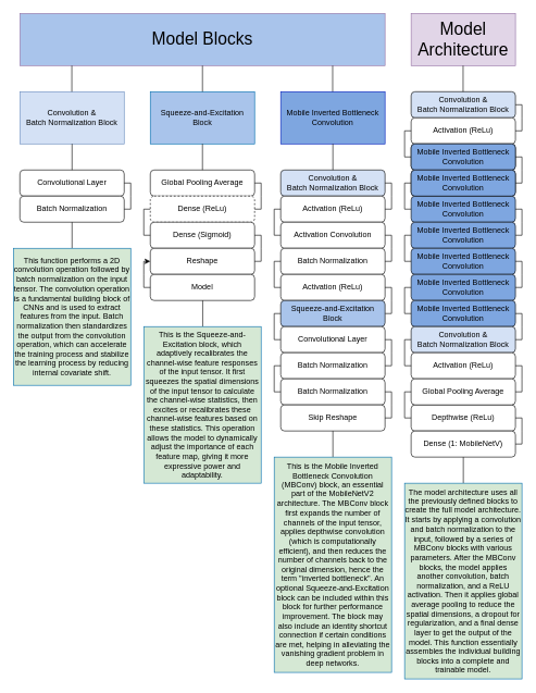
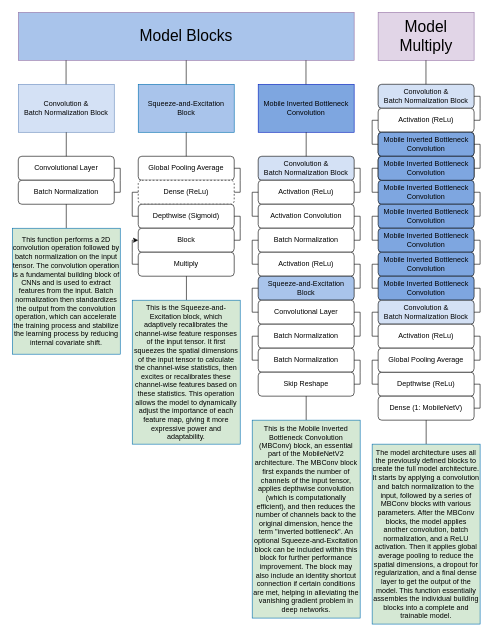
  <mxCell id="0" />
  <mxCell id="1" parent="0" />
  <mxCell id="2" value="Convolution &amp;amp;&lt;br style=&quot;border-color: var(--border-color);&quot;&gt;Batch Normalization Block" style="rounded=0;whiteSpace=wrap;html=1;fillColor=#D4E1F5;strokeColor=#6c8ebf;" parent="1" vertex="1"><mxGeometry x="30" y="140" width="160" height="80" as="geometry" /></mxCell>
  <mxCell id="3" value="&lt;font color=&quot;#000000&quot;&gt;Squeeze-and-Excitation Block&lt;/font&gt;" style="rounded=0;whiteSpace=wrap;html=1;fillColor=#A9C4EB;strokeColor=#006EAF;fontColor=#ffffff;" parent="1" vertex="1"><mxGeometry x="230" y="140" width="160" height="80" as="geometry" /></mxCell>
  <mxCell id="4" value="&lt;font color=&quot;#000000&quot;&gt;Mobile Inverted Bottleneck&lt;br style=&quot;border-color: var(--border-color);&quot;&gt;Convolution&lt;/font&gt;" style="rounded=0;whiteSpace=wrap;html=1;fillColor=#7EA6E0;strokeColor=#001DBC;fontColor=#ffffff;" parent="1" vertex="1"><mxGeometry x="430" y="140" width="160" height="80" as="geometry" /></mxCell>
  <mxCell id="5" value="Convolutional Layer" style="rounded=1;whiteSpace=wrap;html=1;" vertex="1" parent="1"><mxGeometry x="30" y="260" width="160" height="40" as="geometry" /></mxCell>
  <mxCell id="6" value="Batch Normalization" style="rounded=1;whiteSpace=wrap;html=1;" vertex="1" parent="1"><mxGeometry x="30" y="300" width="160" height="40" as="geometry" /></mxCell>
  <mxCell id="7" value="" style="endArrow=none;html=1;rounded=0;entryX=0.5;entryY=1;entryDx=0;entryDy=0;exitX=0.5;exitY=0;exitDx=0;exitDy=0;" edge="1" parent="1" source="5" target="2"><mxGeometry width="50" height="50" relative="1" as="geometry"><mxPoint x="240" y="110" as="sourcePoint" /><mxPoint x="290" y="60" as="targetPoint" /></mxGeometry></mxCell>
  <mxCell id="8" value="Global Pooling Average" style="rounded=1;whiteSpace=wrap;html=1;" vertex="1" parent="1"><mxGeometry x="230" y="260" width="160" height="40" as="geometry" /></mxCell>
  <mxCell id="9" value="Dense (ReLu)" style="rounded=1;whiteSpace=wrap;html=1;dashed=1;" vertex="1" parent="1"><mxGeometry x="230" y="300" width="160" height="40" as="geometry" /></mxCell>
  <mxCell id="10" value="Convolution &amp;amp;&lt;br style=&quot;border-color: var(--border-color);&quot;&gt;Batch Normalization Block" style="rounded=1;whiteSpace=wrap;html=1;fillColor=#D4E1F5;" vertex="1" parent="1"><mxGeometry x="430" y="260" width="160" height="40" as="geometry" /></mxCell>
  <mxCell id="11" value="Activation (ReLu)" style="rounded=1;whiteSpace=wrap;html=1;" vertex="1" parent="1"><mxGeometry x="430" y="300" width="160" height="40" as="geometry" /></mxCell>
  <mxCell id="12" value="" style="endArrow=none;html=1;rounded=0;entryX=0.5;entryY=1;entryDx=0;entryDy=0;exitX=0.5;exitY=0;exitDx=0;exitDy=0;" edge="1" parent="1" source="8" target="3"><mxGeometry width="50" height="50" relative="1" as="geometry"><mxPoint x="120" y="270" as="sourcePoint" /><mxPoint x="120" y="230" as="targetPoint" /></mxGeometry></mxCell>
  <mxCell id="13" value="" style="endArrow=none;html=1;rounded=0;entryX=0.5;entryY=1;entryDx=0;entryDy=0;exitX=0.5;exitY=0;exitDx=0;exitDy=0;" edge="1" parent="1" source="10" target="4"><mxGeometry width="50" height="50" relative="1" as="geometry"><mxPoint x="320" y="270" as="sourcePoint" /><mxPoint x="320" y="230" as="targetPoint" /></mxGeometry></mxCell>
- <mxCell id="14" value="Dense (Sigmoid)" style="rounded=1;whiteSpace=wrap;html=1;" vertex="1" parent="1"><mxGeometry x="230" y="340" width="160" height="40" as="geometry" /></mxCell>
- <mxCell id="15" value="Reshape" style="rounded=1;whiteSpace=wrap;html=1;" vertex="1" parent="1"><mxGeometry x="230" y="380" width="160" height="40" as="geometry" /></mxCell>
- <mxCell id="16" value="Model" style="rounded=1;whiteSpace=wrap;html=1;" vertex="1" parent="1"><mxGeometry x="230" y="420" width="160" height="40" as="geometry" /></mxCell>
+ <mxCell id="14" value="Depthwise (Sigmoid)" style="rounded=1;whiteSpace=wrap;html=1;" vertex="1" parent="1"><mxGeometry x="230" y="340" width="160" height="40" as="geometry" /></mxCell>
+ <mxCell id="15" value="Block" style="rounded=1;whiteSpace=wrap;html=1;" vertex="1" parent="1"><mxGeometry x="230" y="380" width="160" height="40" as="geometry" /></mxCell>
+ <mxCell id="16" value="Multiply" style="rounded=1;whiteSpace=wrap;html=1;" vertex="1" parent="1"><mxGeometry x="230" y="420" width="160" height="40" as="geometry" /></mxCell>
  <mxCell id="17" value="" style="endArrow=none;html=1;rounded=0;exitX=1;exitY=0.5;exitDx=0;exitDy=0;entryX=1;entryY=0.5;entryDx=0;entryDy=0;" edge="1" parent="1" source="8" target="9"><mxGeometry width="50" height="50" relative="1" as="geometry"><mxPoint x="400" y="290" as="sourcePoint" /><mxPoint x="450" y="240" as="targetPoint" /><Array as="points"><mxPoint x="400" y="280" /><mxPoint x="400" y="300" /><mxPoint x="400" y="320" /></Array></mxGeometry></mxCell>
  <mxCell id="18" value="" style="endArrow=none;html=1;rounded=0;exitX=0;exitY=0.5;exitDx=0;exitDy=0;" edge="1" parent="1" source="9"><mxGeometry width="50" height="50" relative="1" as="geometry"><mxPoint x="400" y="290" as="sourcePoint" /><mxPoint x="230" y="360" as="targetPoint" /><Array as="points"><mxPoint x="220" y="320" /><mxPoint x="220" y="360" /></Array></mxGeometry></mxCell>
  <mxCell id="19" value="" style="endArrow=classic;html=1;rounded=0;entryX=0;entryY=0.5;entryDx=0;entryDy=0;exitX=0;exitY=0.5;exitDx=0;exitDy=0;" edge="1" parent="1" source="16" target="15"><mxGeometry width="50" height="50" relative="1" as="geometry"><mxPoint x="150" y="450" as="sourcePoint" /><mxPoint x="200" y="400" as="targetPoint" /><Array as="points"><mxPoint x="220" y="440" /><mxPoint x="220" y="420" /><mxPoint x="220" y="400" /></Array></mxGeometry></mxCell>
  <mxCell id="20" value="" style="endArrow=none;html=1;rounded=0;exitX=1;exitY=0.5;exitDx=0;exitDy=0;entryX=1;entryY=0.5;entryDx=0;entryDy=0;" edge="1" parent="1"><mxGeometry width="50" height="50" relative="1" as="geometry"><mxPoint x="390" y="360" as="sourcePoint" /><mxPoint x="390" y="400" as="targetPoint" /><Array as="points"><mxPoint x="400" y="360" /><mxPoint x="400" y="380" /><mxPoint x="400" y="400" /></Array></mxGeometry></mxCell>
  <mxCell id="21" value="" style="endArrow=none;html=1;rounded=0;entryX=1;entryY=0.5;entryDx=0;entryDy=0;" edge="1" parent="1"><mxGeometry width="50" height="50" relative="1" as="geometry"><mxPoint x="190" y="280" as="sourcePoint" /><mxPoint x="190" y="320" as="targetPoint" /><Array as="points"><mxPoint x="200" y="280" /><mxPoint x="200" y="300" /><mxPoint x="200" y="320" /></Array></mxGeometry></mxCell>
  <mxCell id="22" value="Activation Convolution" style="rounded=1;whiteSpace=wrap;html=1;" vertex="1" parent="1"><mxGeometry x="430" y="340" width="160" height="40" as="geometry" /></mxCell>
  <mxCell id="23" value="Batch Normalization" style="rounded=1;whiteSpace=wrap;html=1;" vertex="1" parent="1"><mxGeometry x="430" y="380" width="160" height="40" as="geometry" /></mxCell>
  <mxCell id="24" value="Activation (ReLu)" style="rounded=1;whiteSpace=wrap;html=1;" vertex="1" parent="1"><mxGeometry x="430" y="420" width="160" height="40" as="geometry" /></mxCell>
  <mxCell id="25" value="" style="endArrow=none;html=1;rounded=0;exitX=1;exitY=0.5;exitDx=0;exitDy=0;entryX=1;entryY=0.5;entryDx=0;entryDy=0;" edge="1" parent="1"><mxGeometry width="50" height="50" relative="1" as="geometry"><mxPoint x="590" y="280" as="sourcePoint" /><mxPoint x="590" y="320" as="targetPoint" /><Array as="points"><mxPoint x="600" y="280" /><mxPoint x="600" y="300" /><mxPoint x="600" y="320" /></Array></mxGeometry></mxCell>
  <mxCell id="26" value="" style="endArrow=none;html=1;rounded=0;exitX=1;exitY=0.5;exitDx=0;exitDy=0;entryX=1;entryY=0.5;entryDx=0;entryDy=0;" edge="1" parent="1"><mxGeometry width="50" height="50" relative="1" as="geometry"><mxPoint x="590" y="360" as="sourcePoint" /><mxPoint x="590" y="400" as="targetPoint" /><Array as="points"><mxPoint x="600" y="360" /><mxPoint x="600" y="380" /><mxPoint x="600" y="400" /></Array></mxGeometry></mxCell>
  <mxCell id="27" value="" style="endArrow=none;html=1;rounded=0;exitX=1;exitY=0.5;exitDx=0;exitDy=0;entryX=1;entryY=0.5;entryDx=0;entryDy=0;" edge="1" parent="1"><mxGeometry width="50" height="50" relative="1" as="geometry"><mxPoint x="590" y="440" as="sourcePoint" /><mxPoint x="590" y="480" as="targetPoint" /><Array as="points"><mxPoint x="600" y="440" /><mxPoint x="600" y="460" /><mxPoint x="600" y="480" /></Array></mxGeometry></mxCell>
  <mxCell id="28" value="" style="endArrow=none;html=1;rounded=0;exitX=0;exitY=0.5;exitDx=0;exitDy=0;" edge="1" parent="1"><mxGeometry width="50" height="50" relative="1" as="geometry"><mxPoint x="430" y="320" as="sourcePoint" /><mxPoint x="430" y="360" as="targetPoint" /><Array as="points"><mxPoint x="420" y="320" /><mxPoint x="420" y="360" /></Array></mxGeometry></mxCell>
  <mxCell id="29" value="" style="endArrow=none;html=1;rounded=0;exitX=0;exitY=0.5;exitDx=0;exitDy=0;" edge="1" parent="1"><mxGeometry width="50" height="50" relative="1" as="geometry"><mxPoint x="430" y="400" as="sourcePoint" /><mxPoint x="430" y="440" as="targetPoint" /><Array as="points"><mxPoint x="420" y="400" /><mxPoint x="420" y="440" /></Array></mxGeometry></mxCell>
  <mxCell id="30" value="Squeeze-and-Excitation Block" style="rounded=1;whiteSpace=wrap;html=1;fillColor=#A9C4EB;" vertex="1" parent="1"><mxGeometry x="430" y="460" width="160" height="40" as="geometry" /></mxCell>
  <mxCell id="31" value="Convolutional Layer" style="rounded=1;whiteSpace=wrap;html=1;" vertex="1" parent="1"><mxGeometry x="430" y="500" width="160" height="40" as="geometry" /></mxCell>
  <mxCell id="32" value="Batch Normalization" style="rounded=1;whiteSpace=wrap;html=1;" vertex="1" parent="1"><mxGeometry x="430" y="540" width="160" height="40" as="geometry" /></mxCell>
  <mxCell id="33" value="Batch Normalization" style="rounded=1;whiteSpace=wrap;html=1;" vertex="1" parent="1"><mxGeometry x="430" y="580" width="160" height="40" as="geometry" /></mxCell>
  <mxCell id="34" value="Skip Reshape" style="rounded=1;whiteSpace=wrap;html=1;" vertex="1" parent="1"><mxGeometry x="430" y="620" width="160" height="40" as="geometry" /></mxCell>
  <mxCell id="35" value="" style="endArrow=none;html=1;rounded=0;exitX=1;exitY=0.5;exitDx=0;exitDy=0;entryX=1;entryY=0.5;entryDx=0;entryDy=0;" edge="1" parent="1"><mxGeometry width="50" height="50" relative="1" as="geometry"><mxPoint x="590" y="520" as="sourcePoint" /><mxPoint x="590" y="560" as="targetPoint" /><Array as="points"><mxPoint x="600" y="520" /><mxPoint x="600" y="540" /><mxPoint x="600" y="560" /></Array></mxGeometry></mxCell>
  <mxCell id="36" value="" style="endArrow=none;html=1;rounded=0;exitX=1;exitY=0.5;exitDx=0;exitDy=0;entryX=1;entryY=0.5;entryDx=0;entryDy=0;" edge="1" parent="1"><mxGeometry width="50" height="50" relative="1" as="geometry"><mxPoint x="590" y="600" as="sourcePoint" /><mxPoint x="590" y="640" as="targetPoint" /><Array as="points"><mxPoint x="600" y="600" /><mxPoint x="600" y="620" /><mxPoint x="600" y="640" /></Array></mxGeometry></mxCell>
  <mxCell id="37" value="" style="endArrow=none;html=1;rounded=0;exitX=0;exitY=0.5;exitDx=0;exitDy=0;" edge="1" parent="1"><mxGeometry width="50" height="50" relative="1" as="geometry"><mxPoint x="430" y="480" as="sourcePoint" /><mxPoint x="430" y="520" as="targetPoint" /><Array as="points"><mxPoint x="420" y="480" /><mxPoint x="420" y="520" /></Array></mxGeometry></mxCell>
  <mxCell id="38" value="" style="endArrow=none;html=1;rounded=0;exitX=0;exitY=0.5;exitDx=0;exitDy=0;" edge="1" parent="1"><mxGeometry width="50" height="50" relative="1" as="geometry"><mxPoint x="430" y="560" as="sourcePoint" /><mxPoint x="430" y="600" as="targetPoint" /><Array as="points"><mxPoint x="420" y="560" /><mxPoint x="420" y="600" /></Array></mxGeometry></mxCell>
  <mxCell id="39" value="Convolution &amp;amp;&lt;br style=&quot;border-color: var(--border-color);&quot;&gt;Batch Normalization Block" style="rounded=1;whiteSpace=wrap;html=1;fillColor=#D4E1F5;" vertex="1" parent="1"><mxGeometry x="630" y="140" width="160" height="40" as="geometry" /></mxCell>
  <mxCell id="40" value="Activation (ReLu)" style="rounded=1;whiteSpace=wrap;html=1;" vertex="1" parent="1"><mxGeometry x="630" y="180" width="160" height="40" as="geometry" /></mxCell>
  <mxCell id="41" value="Mobile Inverted Bottleneck&lt;br style=&quot;border-color: var(--border-color);&quot;&gt;Convolution" style="rounded=1;whiteSpace=wrap;html=1;" vertex="1" parent="1"><mxGeometry x="630" y="220" width="160" height="40" as="geometry" /></mxCell>
  <mxCell id="42" value="Mobile Inverted Bottleneck&lt;br style=&quot;border-color: var(--border-color);&quot;&gt;Convolution" style="rounded=1;whiteSpace=wrap;html=1;" vertex="1" parent="1"><mxGeometry x="630" y="260" width="160" height="40" as="geometry" /></mxCell>
  <mxCell id="43" value="Mobile Inverted Bottleneck&lt;br style=&quot;border-color: var(--border-color);&quot;&gt;Convolution" style="rounded=1;whiteSpace=wrap;html=1;fillColor=#7EA6E0;" vertex="1" parent="1"><mxGeometry x="630" y="300" width="160" height="40" as="geometry" /></mxCell>
  <mxCell id="44" value="" style="endArrow=none;html=1;rounded=0;exitX=1;exitY=0.5;exitDx=0;exitDy=0;entryX=1;entryY=0.5;entryDx=0;entryDy=0;" edge="1" parent="1"><mxGeometry width="50" height="50" relative="1" as="geometry"><mxPoint x="790" y="160" as="sourcePoint" /><mxPoint x="790" y="200" as="targetPoint" /><Array as="points"><mxPoint x="800" y="160" /><mxPoint x="800" y="180" /><mxPoint x="800" y="200" /></Array></mxGeometry></mxCell>
  <mxCell id="45" value="" style="endArrow=none;html=1;rounded=0;exitX=1;exitY=0.5;exitDx=0;exitDy=0;entryX=1;entryY=0.5;entryDx=0;entryDy=0;" edge="1" parent="1"><mxGeometry width="50" height="50" relative="1" as="geometry"><mxPoint x="790" y="240" as="sourcePoint" /><mxPoint x="790" y="280" as="targetPoint" /><Array as="points"><mxPoint x="800" y="240" /><mxPoint x="800" y="260" /><mxPoint x="800" y="280" /></Array></mxGeometry></mxCell>
  <mxCell id="46" value="" style="endArrow=none;html=1;rounded=0;exitX=1;exitY=0.5;exitDx=0;exitDy=0;entryX=1;entryY=0.5;entryDx=0;entryDy=0;" edge="1" parent="1"><mxGeometry width="50" height="50" relative="1" as="geometry"><mxPoint x="790" y="320" as="sourcePoint" /><mxPoint x="790" y="360" as="targetPoint" /><Array as="points"><mxPoint x="800" y="320" /><mxPoint x="800" y="340" /><mxPoint x="800" y="360" /></Array></mxGeometry></mxCell>
  <mxCell id="47" value="" style="endArrow=none;html=1;rounded=0;exitX=0;exitY=0.5;exitDx=0;exitDy=0;" edge="1" parent="1"><mxGeometry width="50" height="50" relative="1" as="geometry"><mxPoint x="630" y="200" as="sourcePoint" /><mxPoint x="630" y="240" as="targetPoint" /><Array as="points"><mxPoint x="620" y="200" /><mxPoint x="620" y="240" /></Array></mxGeometry></mxCell>
  <mxCell id="48" value="" style="endArrow=none;html=1;rounded=0;exitX=0;exitY=0.5;exitDx=0;exitDy=0;" edge="1" parent="1"><mxGeometry width="50" height="50" relative="1" as="geometry"><mxPoint x="630" y="280" as="sourcePoint" /><mxPoint x="630" y="320" as="targetPoint" /><Array as="points"><mxPoint x="620" y="280" /><mxPoint x="620" y="320" /></Array></mxGeometry></mxCell>
  <mxCell id="49" value="Mobile Inverted Bottleneck&lt;br style=&quot;border-color: var(--border-color);&quot;&gt;Convolution" style="rounded=1;whiteSpace=wrap;html=1;fillColor=#7EA6E0;" vertex="1" parent="1"><mxGeometry x="630" y="340" width="160" height="40" as="geometry" /></mxCell>
  <mxCell id="50" value="Mobile Inverted Bottleneck&lt;br style=&quot;border-color: var(--border-color);&quot;&gt;Convolution" style="rounded=1;whiteSpace=wrap;html=1;fillColor=#7EA6E0;" vertex="1" parent="1"><mxGeometry x="630" y="380" width="160" height="40" as="geometry" /></mxCell>
  <mxCell id="51" value="Mobile Inverted Bottleneck&lt;br style=&quot;border-color: var(--border-color);&quot;&gt;Convolution" style="rounded=1;whiteSpace=wrap;html=1;fillColor=#7EA6E0;" vertex="1" parent="1"><mxGeometry x="630" y="420" width="160" height="40" as="geometry" /></mxCell>
  <mxCell id="52" value="Mobile Inverted Bottleneck&lt;br style=&quot;border-color: var(--border-color);&quot;&gt;Convolution" style="rounded=1;whiteSpace=wrap;html=1;fillColor=#7EA6E0;" vertex="1" parent="1"><mxGeometry x="630" y="460" width="160" height="40" as="geometry" /></mxCell>
  <mxCell id="53" value="Convolution &amp;amp;&lt;br style=&quot;border-color: var(--border-color);&quot;&gt;Batch Normalization Block" style="rounded=1;whiteSpace=wrap;html=1;fillColor=#D4E1F5;" vertex="1" parent="1"><mxGeometry x="630" y="500" width="160" height="40" as="geometry" /></mxCell>
  <mxCell id="54" value="" style="endArrow=none;html=1;rounded=0;exitX=1;exitY=0.5;exitDx=0;exitDy=0;entryX=1;entryY=0.5;entryDx=0;entryDy=0;" edge="1" parent="1"><mxGeometry width="50" height="50" relative="1" as="geometry"><mxPoint x="790" y="400" as="sourcePoint" /><mxPoint x="790" y="440" as="targetPoint" /><Array as="points"><mxPoint x="800" y="400" /><mxPoint x="800" y="420" /><mxPoint x="800" y="440" /></Array></mxGeometry></mxCell>
  <mxCell id="55" value="" style="endArrow=none;html=1;rounded=0;exitX=1;exitY=0.5;exitDx=0;exitDy=0;entryX=1;entryY=0.5;entryDx=0;entryDy=0;" edge="1" parent="1"><mxGeometry width="50" height="50" relative="1" as="geometry"><mxPoint x="790" y="480" as="sourcePoint" /><mxPoint x="790" y="520" as="targetPoint" /><Array as="points"><mxPoint x="800" y="480" /><mxPoint x="800" y="500" /><mxPoint x="800" y="520" /></Array></mxGeometry></mxCell>
  <mxCell id="56" value="" style="endArrow=none;html=1;rounded=0;exitX=0;exitY=0.5;exitDx=0;exitDy=0;" edge="1" parent="1"><mxGeometry width="50" height="50" relative="1" as="geometry"><mxPoint x="630" y="360" as="sourcePoint" /><mxPoint x="630" y="400" as="targetPoint" /><Array as="points"><mxPoint x="620" y="360" /><mxPoint x="620" y="400" /></Array></mxGeometry></mxCell>
  <mxCell id="57" value="" style="endArrow=none;html=1;rounded=0;exitX=0;exitY=0.5;exitDx=0;exitDy=0;" edge="1" parent="1"><mxGeometry width="50" height="50" relative="1" as="geometry"><mxPoint x="630" y="440" as="sourcePoint" /><mxPoint x="630" y="480" as="targetPoint" /><Array as="points"><mxPoint x="620" y="440" /><mxPoint x="620" y="480" /></Array></mxGeometry></mxCell>
  <mxCell id="58" value="&lt;font style=&quot;font-size: 26px;&quot;&gt;Model Blocks&lt;/font&gt;" style="rounded=0;whiteSpace=wrap;html=1;fillColor=#a9c4eb;strokeColor=#9673a6;" vertex="1" parent="1"><mxGeometry x="30" y="20" width="560" height="80" as="geometry" /></mxCell>
- <mxCell id="59" value="&lt;font style=&quot;font-size: 26px;&quot;&gt;Model Architecture&lt;/font&gt;" style="rounded=0;whiteSpace=wrap;html=1;fillColor=#e1d5e7;strokeColor=#9673a6;" vertex="1" parent="1"><mxGeometry x="630" y="20" width="160" height="80" as="geometry" /></mxCell>
+ <mxCell id="59" value="&lt;font style=&quot;font-size: 26px;&quot;&gt;Model Multiply&lt;/font&gt;" style="rounded=0;whiteSpace=wrap;html=1;fillColor=#e1d5e7;strokeColor=#9673a6;" vertex="1" parent="1"><mxGeometry x="630" y="20" width="160" height="80" as="geometry" /></mxCell>
  <mxCell id="60" value="" style="endArrow=none;html=1;rounded=0;entryX=0.5;entryY=1;entryDx=0;entryDy=0;exitX=0.5;exitY=0;exitDx=0;exitDy=0;" edge="1" parent="1" source="3" target="58"><mxGeometry width="50" height="50" relative="1" as="geometry"><mxPoint x="290" y="-30" as="sourcePoint" /><mxPoint x="340" y="-80" as="targetPoint" /></mxGeometry></mxCell>
  <mxCell id="61" value="" style="endArrow=none;html=1;rounded=0;entryX=0.5;entryY=1;entryDx=0;entryDy=0;exitX=0.5;exitY=0;exitDx=0;exitDy=0;" edge="1" parent="1"><mxGeometry width="50" height="50" relative="1" as="geometry"><mxPoint x="109.66" y="140" as="sourcePoint" /><mxPoint x="109.66" y="100" as="targetPoint" /></mxGeometry></mxCell>
  <mxCell id="62" value="" style="endArrow=none;html=1;rounded=0;entryX=0.5;entryY=1;entryDx=0;entryDy=0;exitX=0.5;exitY=0;exitDx=0;exitDy=0;" edge="1" parent="1"><mxGeometry width="50" height="50" relative="1" as="geometry"><mxPoint x="509.66" y="140" as="sourcePoint" /><mxPoint x="509.66" y="100" as="targetPoint" /></mxGeometry></mxCell>
  <mxCell id="63" value="Activation (ReLu)" style="rounded=1;whiteSpace=wrap;html=1;" vertex="1" parent="1"><mxGeometry x="630" y="540" width="160" height="40" as="geometry" /></mxCell>
  <mxCell id="64" value="Depthwise (ReLu)" style="rounded=1;whiteSpace=wrap;html=1;" vertex="1" parent="1"><mxGeometry x="630" y="620" width="160" height="40" as="geometry" /></mxCell>
  <mxCell id="65" value="Global Pooling Average" style="rounded=1;whiteSpace=wrap;html=1;" vertex="1" parent="1"><mxGeometry x="630" y="580" width="160" height="40" as="geometry" /></mxCell>
  <mxCell id="66" value="Dense (1: MobileNetV)" style="rounded=1;whiteSpace=wrap;html=1;" vertex="1" parent="1"><mxGeometry x="630" y="660" width="160" height="40" as="geometry" /></mxCell>
  <mxCell id="67" value="" style="endArrow=none;html=1;rounded=0;exitX=0;exitY=0.5;exitDx=0;exitDy=0;" edge="1" parent="1"><mxGeometry width="50" height="50" relative="1" as="geometry"><mxPoint x="630" y="520" as="sourcePoint" /><mxPoint x="630" y="560" as="targetPoint" /><Array as="points"><mxPoint x="620" y="520" /><mxPoint x="620" y="560" /></Array></mxGeometry></mxCell>
  <mxCell id="68" value="" style="endArrow=none;html=1;rounded=0;exitX=0;exitY=0.5;exitDx=0;exitDy=0;" edge="1" parent="1"><mxGeometry width="50" height="50" relative="1" as="geometry"><mxPoint x="630" y="600" as="sourcePoint" /><mxPoint x="630" y="640" as="targetPoint" /><Array as="points"><mxPoint x="620" y="600" /><mxPoint x="620" y="640" /></Array></mxGeometry></mxCell>
  <mxCell id="69" value="" style="endArrow=none;html=1;rounded=0;exitX=1;exitY=0.5;exitDx=0;exitDy=0;entryX=1;entryY=0.5;entryDx=0;entryDy=0;" edge="1" parent="1"><mxGeometry width="50" height="50" relative="1" as="geometry"><mxPoint x="790" y="560" as="sourcePoint" /><mxPoint x="790" y="600" as="targetPoint" /><Array as="points"><mxPoint x="800" y="560" /><mxPoint x="800" y="580" /><mxPoint x="800" y="600" /></Array></mxGeometry></mxCell>
  <mxCell id="70" value="" style="endArrow=none;html=1;rounded=0;exitX=1;exitY=0.5;exitDx=0;exitDy=0;entryX=1;entryY=0.5;entryDx=0;entryDy=0;" edge="1" parent="1"><mxGeometry width="50" height="50" relative="1" as="geometry"><mxPoint x="790" y="640" as="sourcePoint" /><mxPoint x="790" y="680" as="targetPoint" /><Array as="points"><mxPoint x="800" y="640" /><mxPoint x="800" y="660" /><mxPoint x="800" y="680" /></Array></mxGeometry></mxCell>
  <mxCell id="71" value="" style="endArrow=none;html=1;rounded=0;entryX=0.5;entryY=1;entryDx=0;entryDy=0;exitX=0.5;exitY=0;exitDx=0;exitDy=0;" edge="1" parent="1"><mxGeometry width="50" height="50" relative="1" as="geometry"><mxPoint x="709.71" y="140" as="sourcePoint" /><mxPoint x="709.71" y="100" as="targetPoint" /></mxGeometry></mxCell>
  <mxCell id="72" value="Mobile Inverted Bottleneck&lt;br style=&quot;border-color: var(--border-color);&quot;&gt;Convolution" style="rounded=1;whiteSpace=wrap;html=1;fillColor=#7EA6E0;" vertex="1" parent="1"><mxGeometry x="630" y="220" width="160" height="40" as="geometry" /></mxCell>
  <mxCell id="73" value="Mobile Inverted Bottleneck&lt;br style=&quot;border-color: var(--border-color);&quot;&gt;Convolution" style="rounded=1;whiteSpace=wrap;html=1;fillColor=#7EA6E0;" vertex="1" parent="1"><mxGeometry x="630" y="260" width="160" height="40" as="geometry" /></mxCell>
  <mxCell id="74" value="" style="endArrow=none;html=1;rounded=0;entryX=0.5;entryY=1;entryDx=0;entryDy=0;exitX=0.5;exitY=0;exitDx=0;exitDy=0;" edge="1" parent="1"><mxGeometry width="50" height="50" relative="1" as="geometry"><mxPoint x="310.34" y="500" as="sourcePoint" /><mxPoint x="310.34" y="460" as="targetPoint" /></mxGeometry></mxCell>
  <mxCell id="75" value="" style="endArrow=none;html=1;rounded=0;entryX=0.5;entryY=1;entryDx=0;entryDy=0;exitX=0.5;exitY=0;exitDx=0;exitDy=0;" edge="1" parent="1"><mxGeometry width="50" height="50" relative="1" as="geometry"><mxPoint x="110" y="380" as="sourcePoint" /><mxPoint x="110" y="340" as="targetPoint" /></mxGeometry></mxCell>
  <mxCell id="76" value="" style="endArrow=none;html=1;rounded=0;entryX=0.5;entryY=1;entryDx=0;entryDy=0;exitX=0.5;exitY=0;exitDx=0;exitDy=0;" edge="1" parent="1"><mxGeometry width="50" height="50" relative="1" as="geometry"><mxPoint x="510" y="700" as="sourcePoint" /><mxPoint x="510" y="660" as="targetPoint" /></mxGeometry></mxCell>
  <mxCell id="77" value="" style="endArrow=none;html=1;rounded=0;entryX=0.5;entryY=1;entryDx=0;entryDy=0;exitX=0.5;exitY=0;exitDx=0;exitDy=0;" edge="1" parent="1"><mxGeometry width="50" height="50" relative="1" as="geometry"><mxPoint x="710.05" y="740" as="sourcePoint" /><mxPoint x="710.05" y="700" as="targetPoint" /></mxGeometry></mxCell>
  <mxCell id="78" value="&lt;font color=&quot;#000000&quot;&gt;This function performs a 2D convolution operation followed by batch normalization on the input tensor. The convolution operation is a fundamental building block of CNNs and is used to extract features from the input. Batch normalization then standardizes the output from the convolution operation, which can accelerate the training process and stabilize the learning process by reducing internal covariate shift.&lt;/font&gt;" style="rounded=0;whiteSpace=wrap;html=1;fillColor=#D5E8D4;strokeColor=#006EAF;fontColor=#ffffff;" vertex="1" parent="1"><mxGeometry x="20" y="380" width="180" height="210" as="geometry" /></mxCell>
  <mxCell id="79" value="&lt;font color=&quot;#000000&quot;&gt;This is the Squeeze-and-Excitation block, which adaptively recalibrates the channel-wise feature responses of the input tensor. It first squeezes the spatial dimensions of the input tensor to calculate the channel-wise statistics, then excites or recalibrates these channel-wise features based on these statistics. This operation allows the model to dynamically adjust the importance of each feature map, giving it more expressive power and adaptability.&lt;/font&gt;" style="rounded=0;whiteSpace=wrap;html=1;fillColor=#D5E8D4;strokeColor=#006EAF;fontColor=#ffffff;" vertex="1" parent="1"><mxGeometry x="220" y="500" width="180" height="240" as="geometry" /></mxCell>
  <mxCell id="80" value="&lt;font color=&quot;#000000&quot;&gt;This is the Mobile Inverted Bottleneck Convolution (MBConv) block, an essential part of the MobileNetV2 architecture. The MBConv block first expands the number of channels of the input tensor, applies depthwise convolution (which is computationally efficient), and then reduces the number of channels back to the original dimension, hence the term &quot;inverted bottleneck&quot;. An optional Squeeze-and-Excitation block can be included within this block for further performance improvement. The block may also include an identity shortcut connection if certain conditions are met, helping in alleviating the vanishing gradient problem in deep networks.&lt;/font&gt;" style="rounded=0;whiteSpace=wrap;html=1;fillColor=#D5E8D4;strokeColor=#006EAF;fontColor=#ffffff;" vertex="1" parent="1"><mxGeometry x="420" y="700" width="180" height="330" as="geometry" /></mxCell>
  <mxCell id="81" value="&lt;font color=&quot;#000000&quot;&gt;The model architecture uses all the previously defined blocks to create the full model architecture. It starts by applying a convolution and batch normalization to the input, followed by a series of MBConv blocks with various parameters. After the MBConv blocks, the model applies another convolution, batch normalization, and a ReLU activation. Then it applies global average pooling to reduce the spatial dimensions, a dropout for regularization, and a final dense layer to get the output of the model. This function essentially assembles the individual building blocks into a complete and trainable model.&lt;/font&gt;" style="rounded=0;whiteSpace=wrap;html=1;fillColor=#D5E8D4;strokeColor=#006EAF;fontColor=#ffffff;" vertex="1" parent="1"><mxGeometry x="620" y="740" width="180" height="300" as="geometry" /></mxCell>
